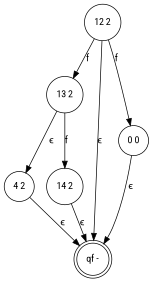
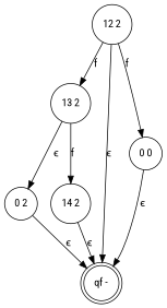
  digraph {
    fontname="Roboto Condensed"
    node [fontname="Roboto Condensed" shape=circle]
    edge [fontname="Roboto Condensed"]
    "12 2"
    "13 2"
    "qf -" [shape=doublecircle]
    "0 0"
-   "0 2" [label="4 2"]
+   "0 2"
    "14 2"
    "12 2" -> "13 2" [label=f]
    "12 2" -> "qf -" [label="ϵ"]
    "12 2" -> "0 0" [label=f]
    "13 2" -> "0 2" [label="ϵ"]
    "13 2" -> "14 2" [label=f]
    "0 0" -> "qf -" [label="ϵ"]
    "0 2" -> "qf -" [label="ϵ"]
    "14 2" -> "qf -" [label="ϵ"]
  }
